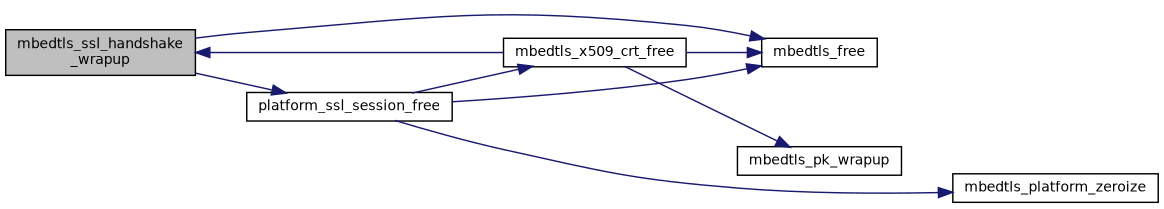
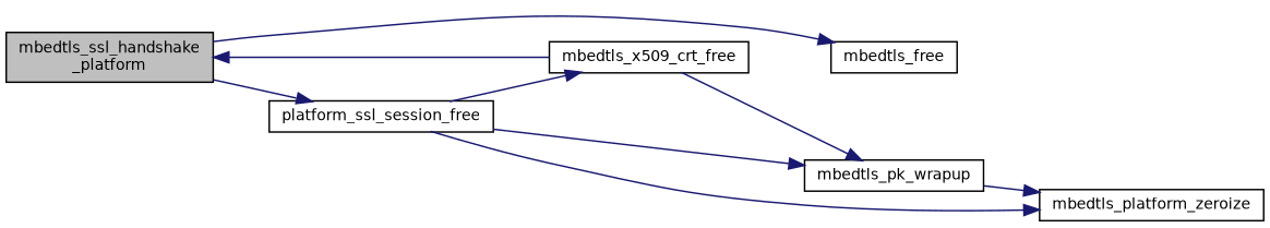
  digraph {
    rankdir=LR
    node [color=black fillcolor=white fontname=Helvetica fontsize=10 shape=record style=filled]
    edge [color=midnightblue fontname=Helvetica fontsize=10 labelfontname=Helvetica labelfontsize=10 style=solid]
-   n1 [fillcolor=grey75 fontcolor=black height=0.2 label="mbedtls_ssl_handshake\l_wrapup" width=0.4]
+   n1 [fillcolor=grey75 fontcolor=black height=0.2 label="mbedtls_ssl_handshake\l_platform" width=0.4]
    n2 [height=0.2 label=mbedtls_free width=0.4]
    n3 [height=0.2 label=platform_ssl_session_free width=0.4]
    n4 [height=0.2 label=mbedtls_platform_zeroize width=0.4]
    n5 [height=0.2 label=mbedtls_x509_crt_free width=0.4]
    n6 [height=0.2 label=mbedtls_pk_wrapup width=0.4]
    n1 -> n2
    n1 -> n3
-   n3 -> n2
+   n3 -> n6
    n3 -> n4
    n3 -> n5
    n5 -> n1
-   n5 -> n2
    n5 -> n6
+   n6 -> n4
  }
